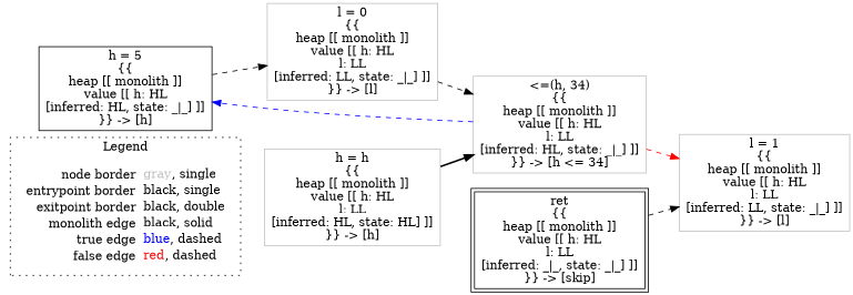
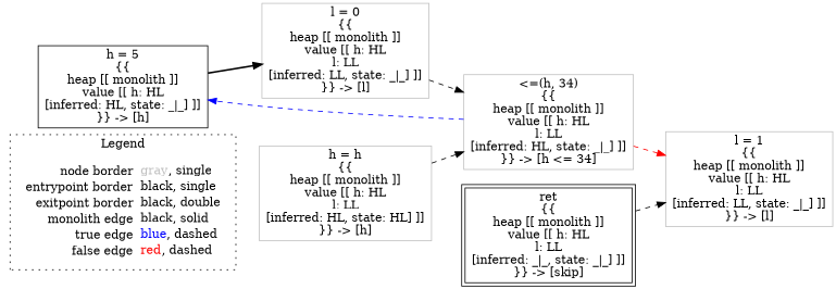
  digraph {
    rankdir=LR
    node [shape=rect color=gray]
    edge [color=black style=dashed]
    n1 [label=<<table border="0" cellpadding="2" cellspacing="0" cellborder="0"><tr><td align="right">node border&nbsp;</td><td align="left"><font color="gray">gray</font>, single</td></tr><tr><td align="right">entrypoint border&nbsp;</td><td align="left"><font color="black">black</font>, single</td></tr><tr><td align="right">exitpoint border&nbsp;</td><td align="left"><font color="black">black</font>, double</td></tr><tr><td align="right">monolith edge&nbsp;</td><td align="left"><font color="black">black</font>, solid</td></tr><tr><td align="right">true edge&nbsp;</td><td align="left"><font color="blue">blue</font>, dashed</td></tr><tr><td align="right">false edge&nbsp;</td><td align="left"><font color="red">red</font>, dashed</td></tr></table>> shape=plaintext color=""]
    n2 [color=black label=<h = 5<BR/>{{<BR/>heap [[ monolith ]]<BR/>value [[ h: HL<BR/>[inferred: HL, state: _|_] ]]<BR/>}} -&gt; [h]>]
    n3 [label=<l = 0<BR/>{{<BR/>heap [[ monolith ]]<BR/>value [[ h: HL<BR/>l: LL<BR/>[inferred: LL, state: _|_] ]]<BR/>}} -&gt; [l]>]
    n4 [label=<&lt;=(h, 34)<BR/>{{<BR/>heap [[ monolith ]]<BR/>value [[ h: HL<BR/>l: LL<BR/>[inferred: HL, state: _|_] ]]<BR/>}} -&gt; [h &lt;= 34]>]
    n5 [label=<h = h<BR/>{{<BR/>heap [[ monolith ]]<BR/>value [[ h: HL<BR/>l: LL<BR/>[inferred: HL, state: HL] ]]<BR/>}} -&gt; [h]>]
    n6 [label=<l = 1<BR/>{{<BR/>heap [[ monolith ]]<BR/>value [[ h: HL<BR/>l: LL<BR/>[inferred: LL, state: _|_] ]]<BR/>}} -&gt; [l]>]
    n7 [color=black label=<ret<BR/>{{<BR/>heap [[ monolith ]]<BR/>value [[ h: HL<BR/>l: LL<BR/>[inferred: _|_, state: _|_] ]]<BR/>}} -&gt; [skip]> peripheries=2]
    subgraph cluster_1 {
      label=Legend
      style=dotted
      n1
    }
-   n2 -> n3
+   n2 -> n3 [style=bold]
    n3 -> n4
    n4 -> n2 [color=blue]
    n4 -> n6 [color=red]
-   n5 -> n4 [style=bold]
+   n5 -> n4
    n7 -> n6
  }
